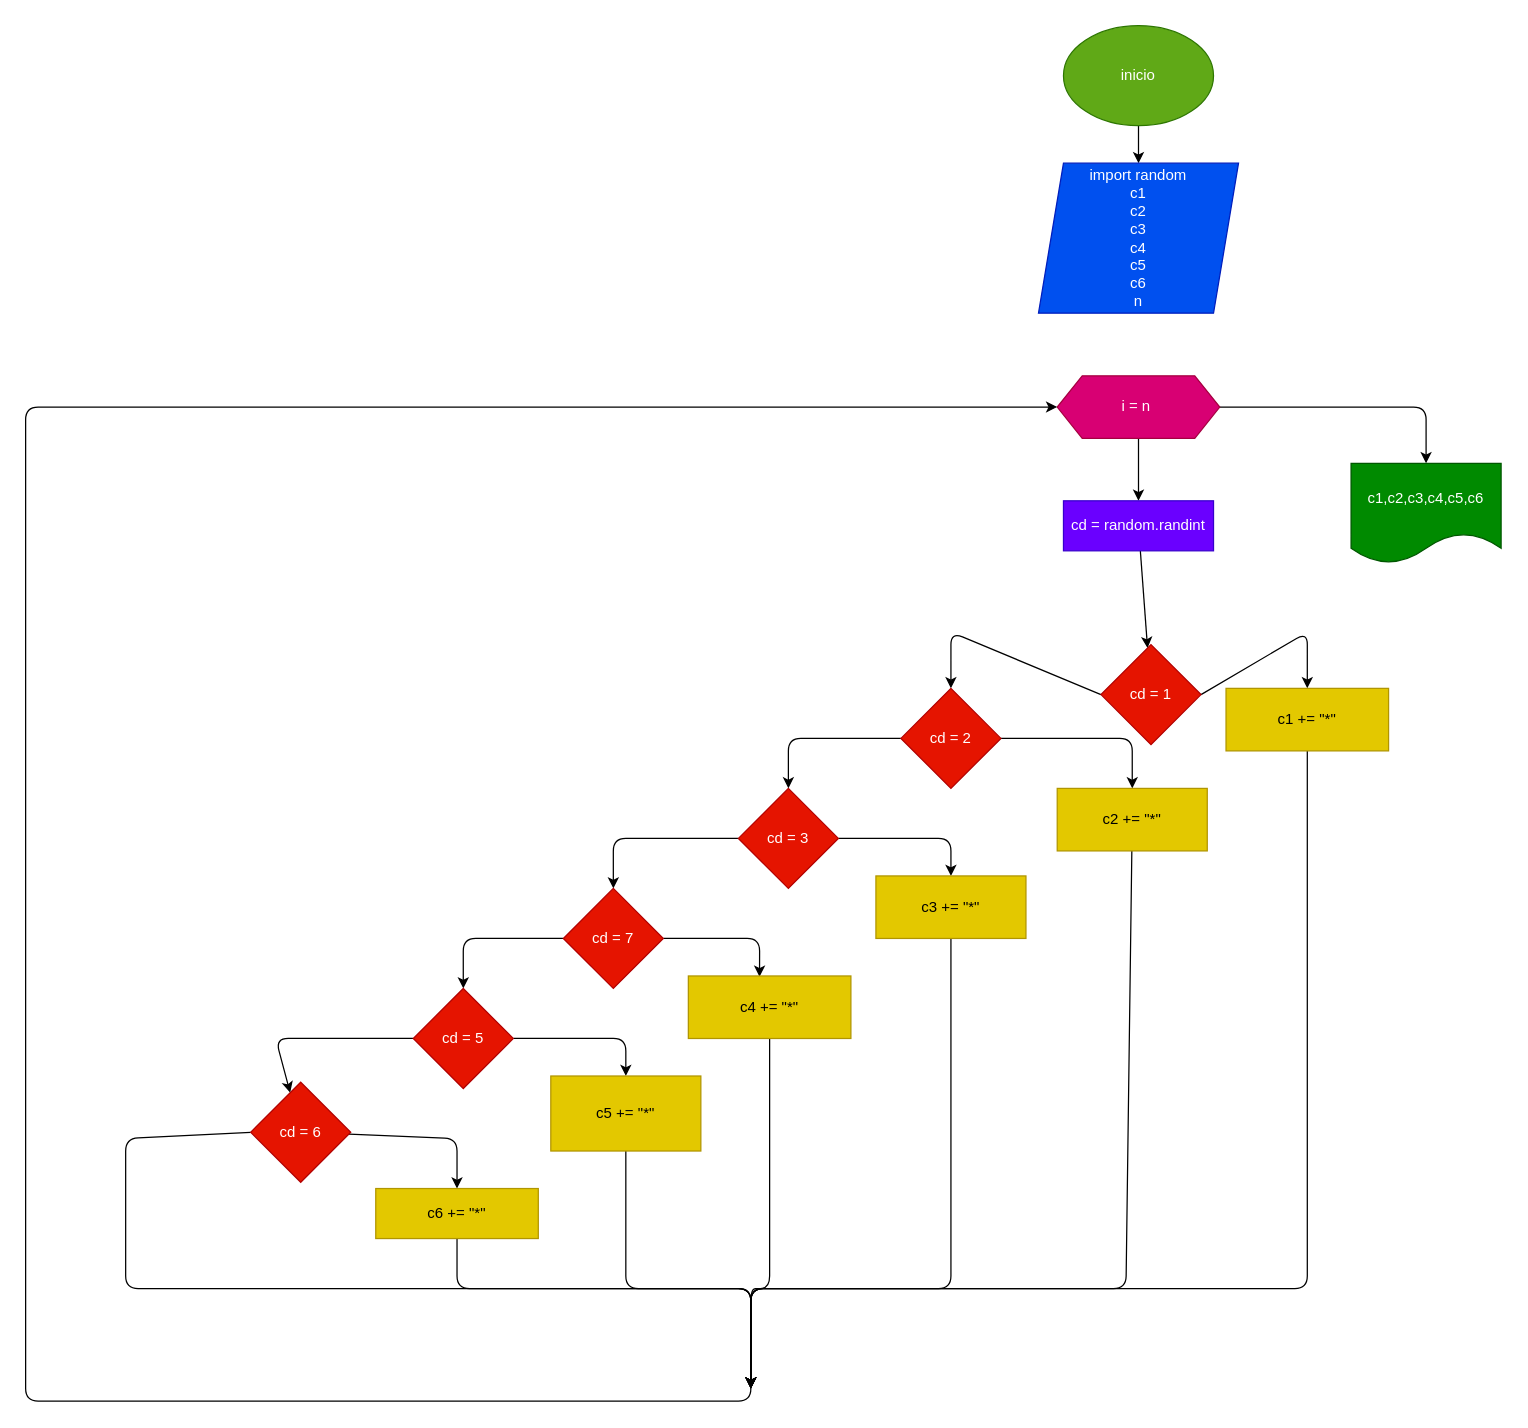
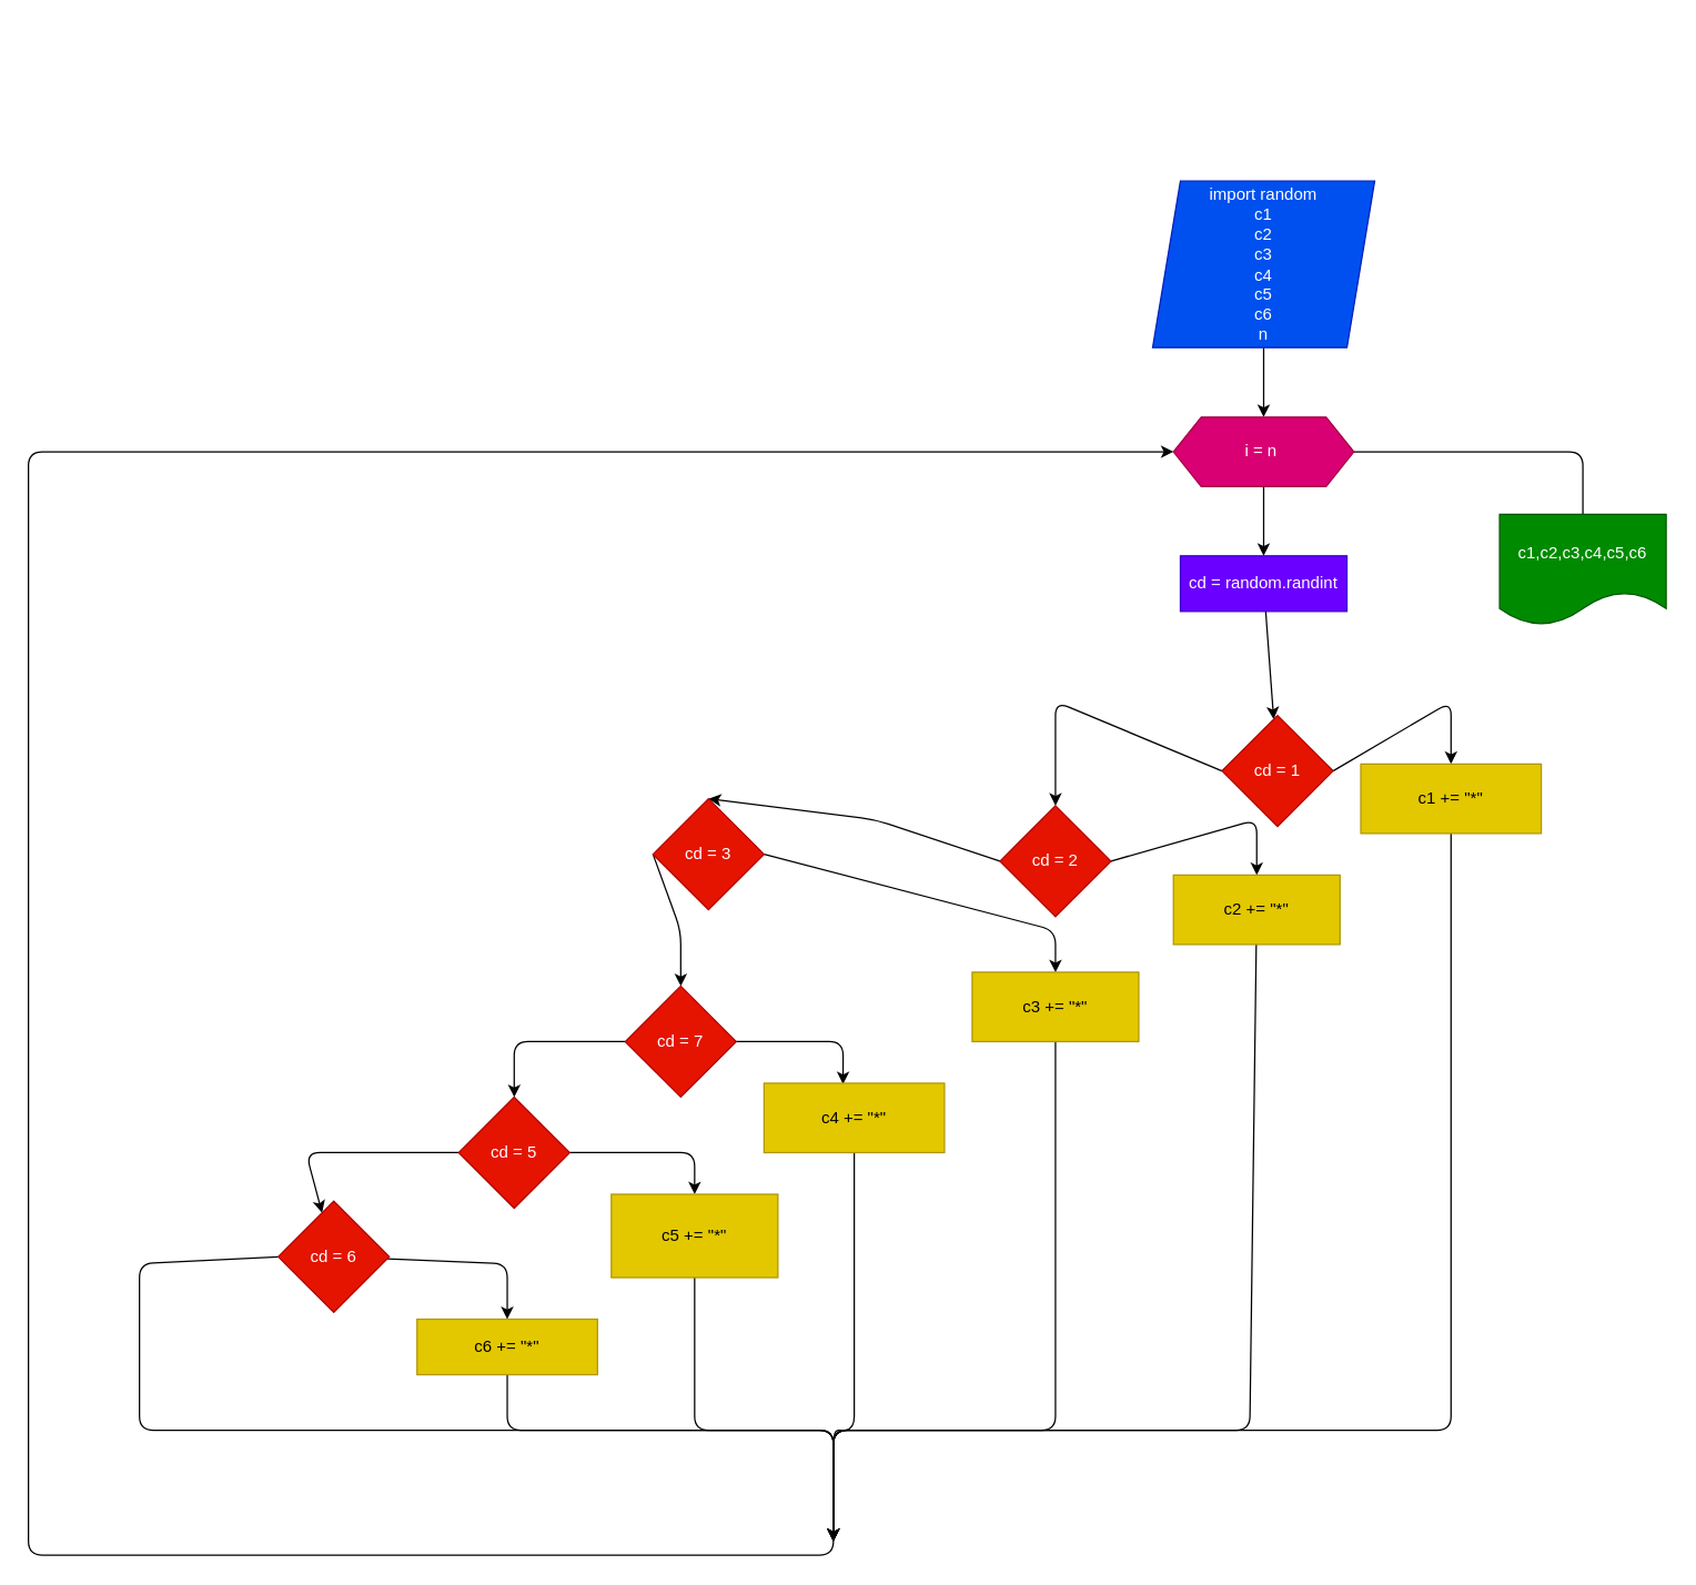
  <mxCell id="0" />
  <mxCell id="1" parent="0" />
- <mxCell id="2" value="" style="edgeStyle=none;html=1;" parent="1" source="3" target="5" edge="1"><mxGeometry relative="1" as="geometry" /></mxCell>
- <mxCell id="3" value="inicio" style="ellipse;whiteSpace=wrap;html=1;fillColor=#60a917;fontColor=#ffffff;strokeColor=#2D7600;" parent="1" vertex="1"><mxGeometry x="850" y="20" width="120" height="80" as="geometry" /></mxCell>
+ <mxCell id="4" value="" style="edgeStyle=none;html=1;" parent="1" source="5" target="8" edge="1"><mxGeometry relative="1" as="geometry" /></mxCell>
  <mxCell id="5" value="import random&lt;br&gt;c1&lt;br&gt;c2&lt;br&gt;c3&lt;br&gt;c4&lt;br&gt;c5&lt;br&gt;c6&lt;br&gt;n" style="shape=parallelogram;perimeter=parallelogramPerimeter;whiteSpace=wrap;html=1;fixedSize=1;fillColor=#0050ef;fontColor=#ffffff;strokeColor=#001DBC;" parent="1" vertex="1"><mxGeometry x="830" y="130" width="160" height="120" as="geometry" /></mxCell>
  <mxCell id="6" value="" style="edgeStyle=none;html=1;entryX=0.5;entryY=0;entryDx=0;entryDy=0;" edge="1" parent="1" source="8" target="10"><mxGeometry relative="1" as="geometry"><mxPoint x="910" y="450" as="targetPoint" /></mxGeometry></mxCell>
- <mxCell id="7" value="" style="edgeStyle=none;html=1;" edge="1" parent="1" source="8" target="41"><mxGeometry relative="1" as="geometry"><Array as="points"><mxPoint x="1140" y="325" /></Array></mxGeometry></mxCell>
+ <mxCell id="7" value="" style="edgeStyle=none;html=1;endArrow=none;" edge="1" parent="1" source="8" target="41"><mxGeometry relative="1" as="geometry"><Array as="points"><mxPoint x="1140" y="325" /></Array></mxGeometry></mxCell>
  <mxCell id="8" value="i = n&amp;nbsp;" style="shape=hexagon;perimeter=hexagonPerimeter2;whiteSpace=wrap;html=1;fixedSize=1;fillColor=#d80073;strokeColor=#A50040;fontColor=#ffffff;" parent="1" vertex="1"><mxGeometry x="845" y="300" width="130" height="50" as="geometry" /></mxCell>
  <mxCell id="9" value="" style="edgeStyle=none;html=1;" edge="1" parent="1" source="10" target="13"><mxGeometry relative="1" as="geometry" /></mxCell>
  <mxCell id="10" value="cd = random.randint" style="rounded=0;whiteSpace=wrap;html=1;fillColor=#6a00ff;fontColor=#ffffff;strokeColor=#3700CC;" vertex="1" parent="1"><mxGeometry x="850" y="400" width="120" height="40" as="geometry" /></mxCell>
  <mxCell id="11" value="" style="edgeStyle=none;html=1;exitX=1;exitY=0.5;exitDx=0;exitDy=0;entryX=0.5;entryY=0;entryDx=0;entryDy=0;" edge="1" parent="1" source="13" target="15"><mxGeometry relative="1" as="geometry"><Array as="points"><mxPoint x="1045" y="505" /></Array></mxGeometry></mxCell>
  <mxCell id="12" value="" style="edgeStyle=none;html=1;exitX=0;exitY=0.5;exitDx=0;exitDy=0;entryX=0.5;entryY=0;entryDx=0;entryDy=0;" edge="1" parent="1" source="13" target="18"><mxGeometry relative="1" as="geometry"><Array as="points"><mxPoint x="760" y="505" /></Array></mxGeometry></mxCell>
  <mxCell id="13" value="cd = 1" style="rhombus;whiteSpace=wrap;html=1;rounded=0;fillColor=#e51400;fontColor=#ffffff;strokeColor=#B20000;" vertex="1" parent="1"><mxGeometry x="880" y="515" width="80" height="80" as="geometry" /></mxCell>
  <mxCell id="14" style="edgeStyle=none;html=1;" edge="1" parent="1" source="15"><mxGeometry relative="1" as="geometry"><mxPoint x="600" y="1110" as="targetPoint" /><Array as="points"><mxPoint x="1045" y="1030" /><mxPoint x="600" y="1030" /></Array></mxGeometry></mxCell>
  <mxCell id="15" value="c1 += &quot;*&quot;" style="whiteSpace=wrap;html=1;rounded=0;fillColor=#e3c800;fontColor=#000000;strokeColor=#B09500;" vertex="1" parent="1"><mxGeometry x="980" y="550" width="130" height="50" as="geometry" /></mxCell>
  <mxCell id="16" value="" style="edgeStyle=none;html=1;exitX=1;exitY=0.5;exitDx=0;exitDy=0;entryX=0.5;entryY=0;entryDx=0;entryDy=0;" edge="1" parent="1" source="18" target="20"><mxGeometry relative="1" as="geometry"><mxPoint x="810" y="600" as="sourcePoint" /><Array as="points"><mxPoint x="905" y="590" /></Array></mxGeometry></mxCell>
  <mxCell id="17" value="" style="edgeStyle=none;html=1;exitX=0;exitY=0.5;exitDx=0;exitDy=0;entryX=0.5;entryY=0;entryDx=0;entryDy=0;" edge="1" parent="1" source="18" target="23"><mxGeometry relative="1" as="geometry"><Array as="points"><mxPoint x="630" y="590" /></Array></mxGeometry></mxCell>
- <mxCell id="18" value="cd = 2" style="rhombus;whiteSpace=wrap;html=1;rounded=0;fillColor=#e51400;fontColor=#ffffff;strokeColor=#B20000;" vertex="1" parent="1"><mxGeometry x="720" y="550" width="80" height="80" as="geometry" /></mxCell>
+ <mxCell id="18" value="cd = 2" style="rhombus;whiteSpace=wrap;html=1;rounded=0;fillColor=#e51400;fontColor=#ffffff;strokeColor=#B20000;" vertex="1" parent="1"><mxGeometry x="720" y="580" width="80" height="80" as="geometry" /></mxCell>
  <mxCell id="19" style="edgeStyle=none;html=1;" edge="1" parent="1" source="20"><mxGeometry relative="1" as="geometry"><mxPoint x="600" y="1110" as="targetPoint" /><Array as="points"><mxPoint x="900" y="1030" /><mxPoint x="600" y="1030" /></Array></mxGeometry></mxCell>
  <mxCell id="20" value="c2 += &quot;*&quot;" style="whiteSpace=wrap;html=1;rounded=0;fillColor=#e3c800;fontColor=#000000;strokeColor=#B09500;" vertex="1" parent="1"><mxGeometry x="845" y="630" width="120" height="50" as="geometry" /></mxCell>
  <mxCell id="21" value="" style="edgeStyle=none;html=1;exitX=1;exitY=0.5;exitDx=0;exitDy=0;entryX=0.5;entryY=0;entryDx=0;entryDy=0;" edge="1" parent="1" source="23" target="25"><mxGeometry relative="1" as="geometry"><Array as="points"><mxPoint x="760" y="670" /></Array></mxGeometry></mxCell>
  <mxCell id="22" value="" style="edgeStyle=none;html=1;exitX=0;exitY=0.5;exitDx=0;exitDy=0;entryX=0.5;entryY=0;entryDx=0;entryDy=0;" edge="1" parent="1" source="23" target="28"><mxGeometry relative="1" as="geometry"><Array as="points"><mxPoint x="490" y="670" /></Array></mxGeometry></mxCell>
- <mxCell id="23" value="cd = 3" style="rhombus;whiteSpace=wrap;html=1;rounded=0;fillColor=#e51400;fontColor=#ffffff;strokeColor=#B20000;" vertex="1" parent="1"><mxGeometry x="590" y="630" width="80" height="80" as="geometry" /></mxCell>
+ <mxCell id="23" value="cd = 3" style="rhombus;whiteSpace=wrap;html=1;rounded=0;fillColor=#e51400;fontColor=#ffffff;strokeColor=#B20000;" vertex="1" parent="1"><mxGeometry x="470" y="575" width="80" height="80" as="geometry" /></mxCell>
  <mxCell id="24" style="edgeStyle=none;html=1;" edge="1" parent="1" source="25"><mxGeometry relative="1" as="geometry"><mxPoint x="600" y="1110" as="targetPoint" /><Array as="points"><mxPoint x="760" y="1030" /><mxPoint x="600" y="1030" /><mxPoint x="600" y="1070" /></Array></mxGeometry></mxCell>
  <mxCell id="25" value="c3 += &quot;*&quot;" style="rounded=0;whiteSpace=wrap;html=1;fillColor=#e3c800;fontColor=#000000;strokeColor=#B09500;" vertex="1" parent="1"><mxGeometry x="700" y="700" width="120" height="50" as="geometry" /></mxCell>
  <mxCell id="26" value="" style="edgeStyle=none;html=1;exitX=1;exitY=0.5;exitDx=0;exitDy=0;entryX=0.438;entryY=0.013;entryDx=0;entryDy=0;entryPerimeter=0;" edge="1" parent="1" source="28" target="30"><mxGeometry relative="1" as="geometry"><Array as="points"><mxPoint x="607" y="750" /></Array></mxGeometry></mxCell>
  <mxCell id="27" value="" style="edgeStyle=none;html=1;exitX=0;exitY=0.5;exitDx=0;exitDy=0;" edge="1" parent="1" source="28" target="33"><mxGeometry relative="1" as="geometry"><Array as="points"><mxPoint x="370" y="750" /></Array></mxGeometry></mxCell>
  <mxCell id="28" value="cd = 7" style="rhombus;whiteSpace=wrap;html=1;rounded=0;fillColor=#e51400;fontColor=#ffffff;strokeColor=#B20000;" vertex="1" parent="1"><mxGeometry x="450" y="710" width="80" height="80" as="geometry" /></mxCell>
  <mxCell id="29" style="edgeStyle=none;html=1;" edge="1" parent="1" source="30"><mxGeometry relative="1" as="geometry"><mxPoint x="600" y="1110" as="targetPoint" /><Array as="points"><mxPoint x="615" y="1030" /><mxPoint x="600" y="1030" /></Array></mxGeometry></mxCell>
  <mxCell id="30" value="c4 += &quot;*&quot;" style="whiteSpace=wrap;html=1;rounded=0;fillColor=#e3c800;fontColor=#000000;strokeColor=#B09500;" vertex="1" parent="1"><mxGeometry x="550" y="780" width="130" height="50" as="geometry" /></mxCell>
  <mxCell id="31" value="" style="edgeStyle=none;html=1;exitX=0;exitY=0.5;exitDx=0;exitDy=0;" edge="1" parent="1" source="33" target="36"><mxGeometry relative="1" as="geometry"><Array as="points"><mxPoint x="220" y="830" /></Array></mxGeometry></mxCell>
  <mxCell id="32" value="" style="edgeStyle=none;html=1;" edge="1" parent="1" source="33" target="38"><mxGeometry relative="1" as="geometry"><Array as="points"><mxPoint x="500" y="830" /></Array></mxGeometry></mxCell>
  <mxCell id="33" value="cd = 5" style="rhombus;whiteSpace=wrap;html=1;rounded=0;fillColor=#e51400;fontColor=#ffffff;strokeColor=#B20000;" vertex="1" parent="1"><mxGeometry x="330" y="790" width="80" height="80" as="geometry" /></mxCell>
  <mxCell id="34" value="" style="edgeStyle=none;html=1;" edge="1" parent="1" source="36" target="40"><mxGeometry relative="1" as="geometry"><Array as="points"><mxPoint x="365" y="910" /></Array></mxGeometry></mxCell>
  <mxCell id="35" style="edgeStyle=none;html=1;exitX=0;exitY=0.5;exitDx=0;exitDy=0;" edge="1" parent="1" source="36"><mxGeometry relative="1" as="geometry"><mxPoint x="600" y="1110" as="targetPoint" /><Array as="points"><mxPoint x="100" y="910" /><mxPoint x="100" y="1030" /><mxPoint x="410" y="1030" /><mxPoint x="600" y="1030" /></Array></mxGeometry></mxCell>
  <mxCell id="36" value="cd = 6" style="rhombus;whiteSpace=wrap;html=1;rounded=0;fillColor=#e51400;fontColor=#ffffff;strokeColor=#B20000;" vertex="1" parent="1"><mxGeometry x="200" y="865" width="80" height="80" as="geometry" /></mxCell>
  <mxCell id="37" style="edgeStyle=none;html=1;" edge="1" parent="1" source="38"><mxGeometry relative="1" as="geometry"><mxPoint x="600" y="1110" as="targetPoint" /><Array as="points"><mxPoint x="500" y="1030" /><mxPoint x="600" y="1030" /></Array></mxGeometry></mxCell>
  <mxCell id="38" value="c5 += &quot;*&quot;" style="whiteSpace=wrap;html=1;rounded=0;fillColor=#e3c800;fontColor=#000000;strokeColor=#B09500;" vertex="1" parent="1"><mxGeometry x="440" y="860" width="120" height="60" as="geometry" /></mxCell>
  <mxCell id="39" style="edgeStyle=none;html=1;" edge="1" parent="1" source="40"><mxGeometry relative="1" as="geometry"><mxPoint x="600" y="1110" as="targetPoint" /><Array as="points"><mxPoint x="365" y="1030" /><mxPoint x="600" y="1030" /></Array></mxGeometry></mxCell>
  <mxCell id="40" value="c6 += &quot;*&quot;" style="whiteSpace=wrap;html=1;rounded=0;fillColor=#e3c800;fontColor=#000000;strokeColor=#B09500;" vertex="1" parent="1"><mxGeometry x="300" y="950" width="130" height="40" as="geometry" /></mxCell>
  <mxCell id="41" value="c1,c2,c3,c4,c5,c6" style="shape=document;whiteSpace=wrap;html=1;boundedLbl=1;fillColor=#008a00;strokeColor=#005700;fontColor=#ffffff;" vertex="1" parent="1"><mxGeometry x="1080" y="370" width="120" height="80" as="geometry" /></mxCell>
  <mxCell id="42" value="" style="endArrow=classic;html=1;entryX=0;entryY=0.5;entryDx=0;entryDy=0;" edge="1" parent="1" target="8"><mxGeometry width="50" height="50" relative="1" as="geometry"><mxPoint x="600" y="1050" as="sourcePoint" /><mxPoint x="550" y="440" as="targetPoint" /><Array as="points"><mxPoint x="600" y="1120" /><mxPoint x="20" y="1120" /><mxPoint x="20" y="325" /></Array></mxGeometry></mxCell>
